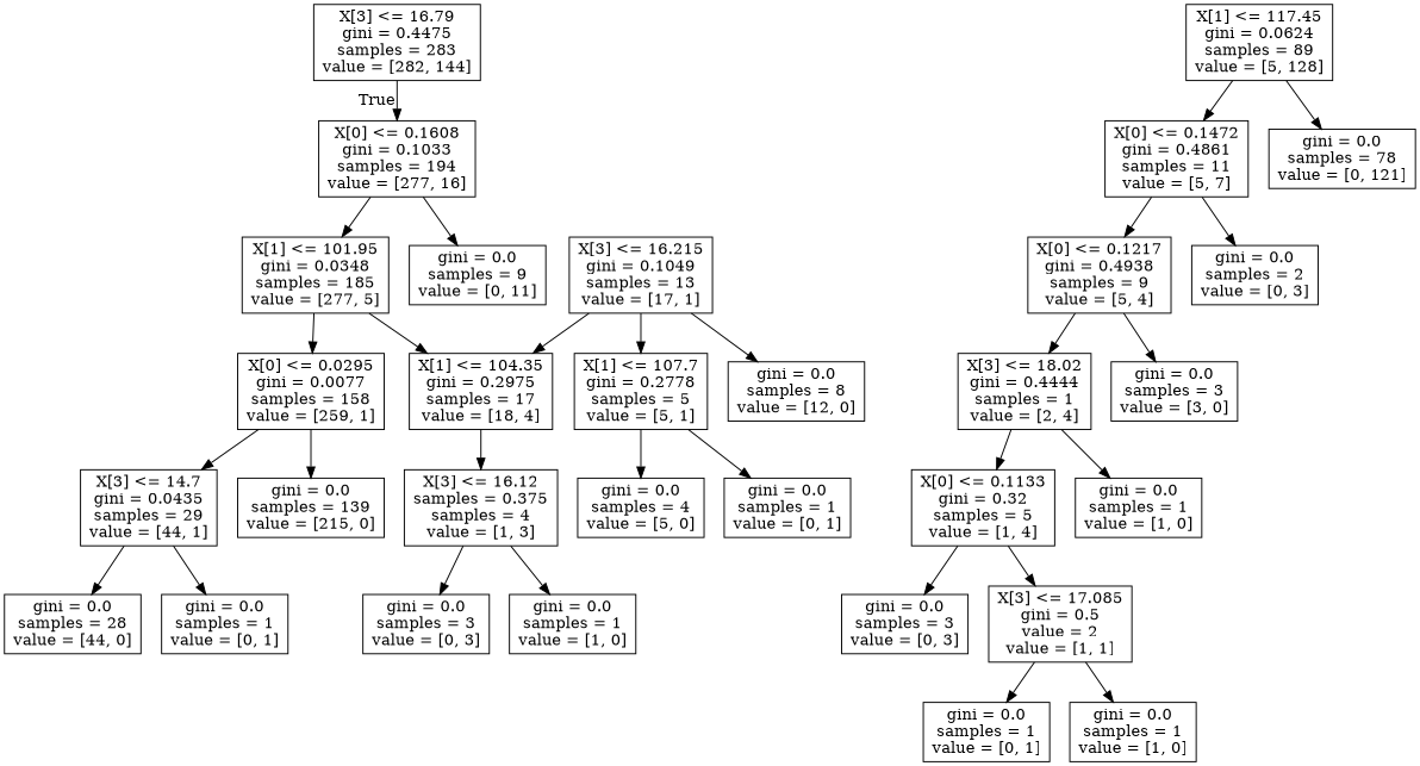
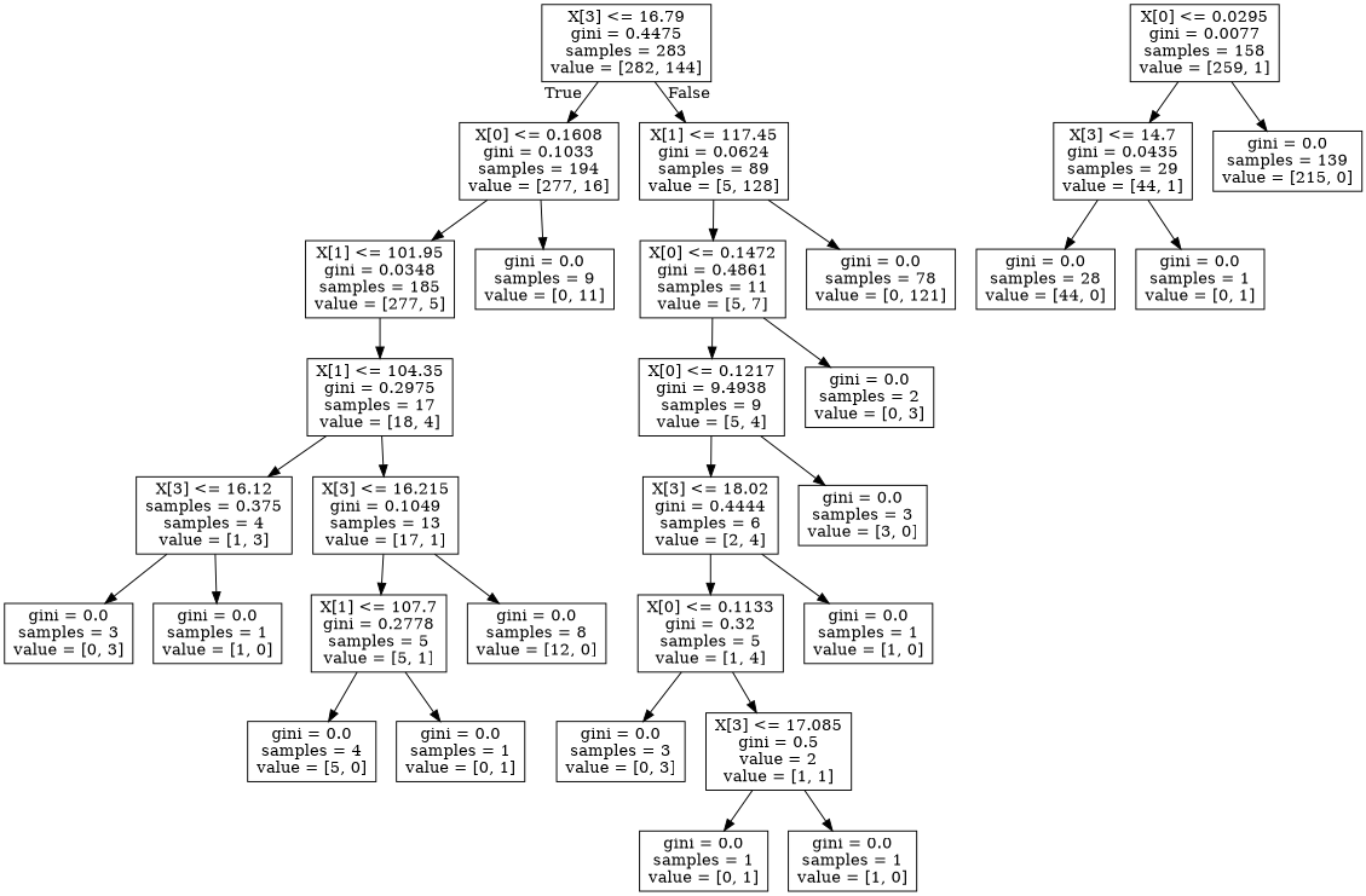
  digraph {
    node [shape=box]
    n1 [label="X[3] <= 16.79\ngini = 0.4475\nsamples = 283\nvalue = [282, 144]"]
    n2 [label="X[0] <= 0.1608\ngini = 0.1033\nsamples = 194\nvalue = [277, 16]"]
    n3 [label="X[1] <= 117.45\ngini = 0.0624\nsamples = 89\nvalue = [5, 128]"]
    n4 [label="X[1] <= 101.95\ngini = 0.0348\nsamples = 185\nvalue = [277, 5]"]
    n5 [label="gini = 0.0\nsamples = 9\nvalue = [0, 11]"]
    n6 [label="X[0] <= 0.1472\ngini = 0.4861\nsamples = 11\nvalue = [5, 7]"]
    n7 [label="gini = 0.0\nsamples = 78\nvalue = [0, 121]"]
    n8 [label="X[0] <= 0.0295\ngini = 0.0077\nsamples = 158\nvalue = [259, 1]"]
    n9 [label="X[1] <= 104.35\ngini = 0.2975\nsamples = 17\nvalue = [18, 4]"]
    n10 [label="X[3] <= 14.7\ngini = 0.0435\nsamples = 29\nvalue = [44, 1]"]
    n11 [label="gini = 0.0\nsamples = 139\nvalue = [215, 0]"]
    n12 [label="X[3] <= 16.12\nsamples = 0.375\nsamples = 4\nvalue = [1, 3]"]
    n13 [label="X[3] <= 16.215\ngini = 0.1049\nsamples = 13\nvalue = [17, 1]"]
    n14 [label="gini = 0.0\nsamples = 28\nvalue = [44, 0]"]
    n15 [label="gini = 0.0\nsamples = 1\nvalue = [0, 1]"]
    n16 [label="gini = 0.0\nsamples = 3\nvalue = [0, 3]"]
    n17 [label="gini = 0.0\nsamples = 1\nvalue = [1, 0]"]
    n18 [label="X[1] <= 107.7\ngini = 0.2778\nsamples = 5\nvalue = [5, 1]"]
    n19 [label="gini = 0.0\nsamples = 8\nvalue = [12, 0]"]
    n20 [label="gini = 0.0\nsamples = 4\nvalue = [5, 0]"]
    n21 [label="gini = 0.0\nsamples = 1\nvalue = [0, 1]"]
-   n22 [label="X[0] <= 0.1217\ngini = 0.4938\nsamples = 9\nvalue = [5, 4]"]
+   n22 [label="X[0] <= 0.1217\ngini = 9.4938\nsamples = 9\nvalue = [5, 4]"]
    n23 [label="gini = 0.0\nsamples = 2\nvalue = [0, 3]"]
-   n24 [label="X[3] <= 18.02\ngini = 0.4444\nsamples = 1\nvalue = [2, 4]"]
+   n24 [label="X[3] <= 18.02\ngini = 0.4444\nsamples = 6\nvalue = [2, 4]"]
    n25 [label="gini = 0.0\nsamples = 3\nvalue = [3, 0]"]
    n26 [label="X[0] <= 0.1133\ngini = 0.32\nsamples = 5\nvalue = [1, 4]"]
    n27 [label="gini = 0.0\nsamples = 1\nvalue = [1, 0]"]
    n28 [label="gini = 0.0\nsamples = 3\nvalue = [0, 3]"]
    n29 [label="X[3] <= 17.085\ngini = 0.5\nvalue = 2\nvalue = [1, 1]"]
    n30 [label="gini = 0.0\nsamples = 1\nvalue = [0, 1]"]
    n31 [label="gini = 0.0\nsamples = 1\nvalue = [1, 0]"]
    n1 -> n2 [headlabel=True labelangle=45 labeldistance=2.5]
+   n1 -> n3 [headlabel=False labelangle=-45 labeldistance=2.5]
    n2 -> n4
    n2 -> n5
    n3 -> n6
    n3 -> n7
-   n4 -> n8
    n4 -> n9
    n6 -> n22
    n6 -> n23
    n8 -> n10
    n8 -> n11
    n9 -> n12
-   n13 -> n9
+   n9 -> n13
    n10 -> n14
    n10 -> n15
    n12 -> n16
    n12 -> n17
    n13 -> n18
    n13 -> n19
    n18 -> n20
    n18 -> n21
    n22 -> n24
    n22 -> n25
    n24 -> n26
    n24 -> n27
    n26 -> n28
    n26 -> n29
    n29 -> n30
    n29 -> n31
  }
